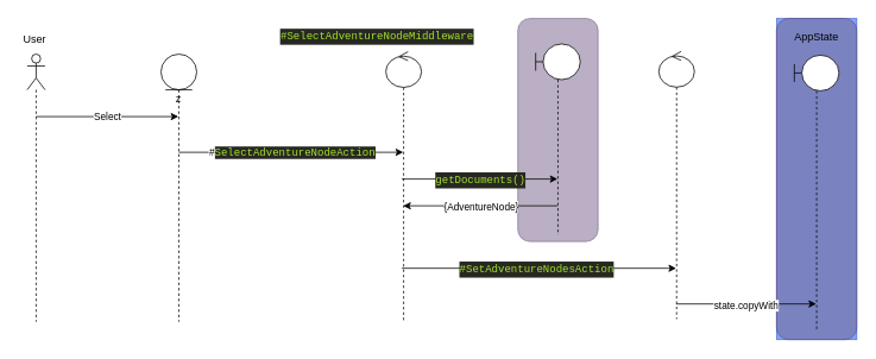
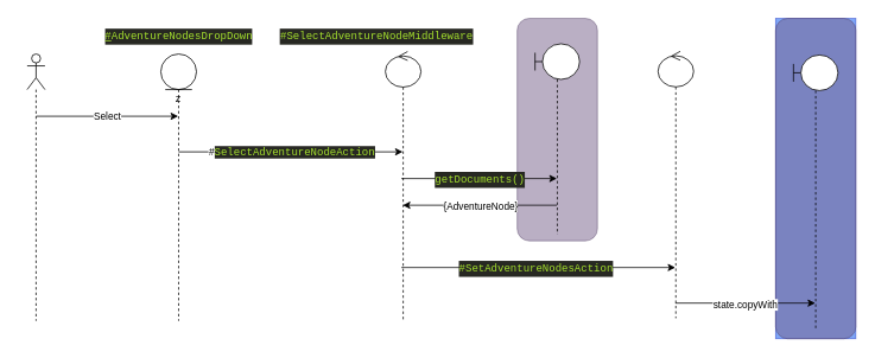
  <mxCell id="0" />
  <mxCell id="1" parent="0" />
  <mxCell id="2" value="" style="group;fillColor=#0050ef;strokeColor=#001DBC;strokeWidth=1;opacity=50;fontColor=#ffffff;" vertex="1" connectable="0" parent="1"><mxGeometry x="870" width="90" height="360" as="geometry" y="20" /></mxCell>
  <mxCell id="3" value="" style="rounded=1;whiteSpace=wrap;html=1;fillColor=#76608a;strokeColor=#432D57;fontColor=#ffffff;opacity=50;" vertex="1" parent="2"><mxGeometry width="90" height="360" as="geometry" /></mxCell>
  <mxCell id="4" value="" style="group" vertex="1" connectable="0" parent="2"><mxGeometry x="20" y="10.286" width="50" height="339.429" as="geometry" /></mxCell>
  <mxCell id="5" value="" style="shape=umlLifeline;participant=umlBoundary;perimeter=lifelinePerimeter;whiteSpace=wrap;html=1;container=1;collapsible=0;recursiveResize=0;verticalAlign=top;spacingTop=36;outlineConnect=0;" vertex="1" parent="4"><mxGeometry y="30.857" width="50" height="308.571" as="geometry" /></mxCell>
- <mxCell id="6" value="AppState" style="text;html=1;strokeColor=none;fillColor=none;align=center;verticalAlign=middle;whiteSpace=wrap;rounded=0;" vertex="1" parent="4"><mxGeometry x="5" width="40" height="20.571" as="geometry" /></mxCell>
  <mxCell id="7" value="&lt;div style=&quot;text-align: left&quot;&gt;&lt;span&gt;&lt;font face=&quot;helvetica&quot;&gt;z&lt;/font&gt;&lt;/span&gt;&lt;/div&gt;" style="shape=umlLifeline;participant=umlEntity;perimeter=lifelinePerimeter;whiteSpace=wrap;html=1;container=1;collapsible=0;recursiveResize=0;verticalAlign=top;spacingTop=36;outlineConnect=0;" vertex="1" parent="1"><mxGeometry x="180" y="60" width="40" height="300" as="geometry" /></mxCell>
  <mxCell id="8" value="" style="endArrow=classic;html=1;" edge="1" parent="7" target="20"><mxGeometry relative="1" as="geometry"><mxPoint x="20" y="110" as="sourcePoint" /><mxPoint x="120" y="110" as="targetPoint" /></mxGeometry></mxCell>
  <mxCell id="9" value="#&lt;span style=&quot;color: rgb(166 , 226 , 46) ; background-color: rgb(39 , 40 , 34) ; font-family: &amp;#34;menlo&amp;#34; , &amp;#34;monaco&amp;#34; , &amp;#34;courier new&amp;#34; , monospace ; font-size: 12px&quot;&gt;SelectAdventureNodeAction&lt;/span&gt;" style="edgeLabel;resizable=0;html=1;align=center;verticalAlign=middle;" connectable="0" vertex="1" parent="8"><mxGeometry relative="1" as="geometry" /></mxCell>
  <mxCell id="10" value="" style="endArrow=classic;html=1;" edge="1" parent="1" target="7"><mxGeometry relative="1" as="geometry"><mxPoint x="40" y="130" as="sourcePoint" /><mxPoint x="159.5" y="130" as="targetPoint" /></mxGeometry></mxCell>
  <mxCell id="11" value="Select" style="edgeLabel;resizable=0;html=1;align=center;verticalAlign=middle;" connectable="0" vertex="1" parent="10"><mxGeometry relative="1" as="geometry" /></mxCell>
  <mxCell id="12" value="" style="group" vertex="1" connectable="0" parent="1"><mxGeometry x="580" width="90" height="250" as="geometry" y="20" /></mxCell>
  <mxCell id="13" value="" style="rounded=1;whiteSpace=wrap;html=1;fillColor=#76608a;strokeColor=#432D57;fontColor=#ffffff;opacity=50;" vertex="1" parent="12"><mxGeometry width="90" height="250" as="geometry" /></mxCell>
  <mxCell id="14" value="" style="group" vertex="1" connectable="0" parent="12"><mxGeometry x="20" y="7.143" width="50" height="235.714" as="geometry" /></mxCell>
  <mxCell id="15" value="" style="shape=umlLifeline;participant=umlBoundary;perimeter=lifelinePerimeter;whiteSpace=wrap;html=1;container=1;collapsible=0;recursiveResize=0;verticalAlign=top;spacingTop=36;outlineConnect=0;" vertex="1" parent="14"><mxGeometry y="21.429" width="50" height="214.286" as="geometry" /></mxCell>
  <mxCell id="16" value="" style="group" vertex="1" connectable="0" parent="1"><mxGeometry x="20" y="30" width="60" height="330" as="geometry" /></mxCell>
  <mxCell id="17" value="" style="shape=umlLifeline;participant=umlActor;perimeter=lifelinePerimeter;whiteSpace=wrap;html=1;container=1;collapsible=0;recursiveResize=0;verticalAlign=top;spacingTop=36;outlineConnect=0;" vertex="1" parent="16"><mxGeometry x="10" y="30" width="20" height="300" as="geometry" /></mxCell>
- <mxCell id="18" value="User" style="text;strokeColor=none;fillColor=none;align=left;verticalAlign=top;spacingLeft=4;spacingRight=4;overflow=hidden;rotatable=0;points=[[0,0.5],[1,0.5]];portConstraint=eastwest;" vertex="1" parent="16"><mxGeometry width="60" height="26" as="geometry" /></mxCell>
+ <mxCell id="19" value="&lt;div style=&quot;color: rgb(248 , 248 , 242) ; background-color: rgb(39 , 40 , 34) ; font-family: &amp;#34;menlo&amp;#34; , &amp;#34;monaco&amp;#34; , &amp;#34;courier new&amp;#34; , monospace ; font-weight: normal ; font-size: 12px ; line-height: 18px&quot;&gt;&lt;div&gt;&lt;span style=&quot;color: #a6e22e ; text-decoration: underline&quot;&gt;#&lt;/span&gt;&lt;span style=&quot;color: rgb(166 , 226 , 46) ; font-family: &amp;#34;menlo&amp;#34; , &amp;#34;monaco&amp;#34; , &amp;#34;courier new&amp;#34; , monospace&quot;&gt;AdventureNodesDropDown&lt;/span&gt;&lt;/div&gt;&lt;/div&gt;" style="text;html=1;align=center;verticalAlign=middle;resizable=0;points=[];autosize=1;strokeColor=none;" vertex="1" parent="1"><mxGeometry x="110" y="30" width="180" height="20" as="geometry" /></mxCell>
  <mxCell id="20" value="" style="shape=umlLifeline;participant=umlControl;perimeter=lifelinePerimeter;whiteSpace=wrap;html=1;container=1;collapsible=0;recursiveResize=0;verticalAlign=top;spacingTop=36;outlineConnect=0;" vertex="1" parent="1"><mxGeometry x="432" y="57.248" width="40" height="302.752" as="geometry" /></mxCell>
  <mxCell id="21" value="" style="endArrow=classic;html=1;" edge="1" parent="20" target="15"><mxGeometry relative="1" as="geometry"><mxPoint x="18" y="142.752" as="sourcePoint" /><mxPoint x="118" y="142.752" as="targetPoint" /></mxGeometry></mxCell>
  <mxCell id="22" value="&lt;div style=&quot;color: rgb(248 , 248 , 242) ; background-color: rgb(39 , 40 , 34) ; font-family: &amp;#34;menlo&amp;#34; , &amp;#34;monaco&amp;#34; , &amp;#34;courier new&amp;#34; , monospace ; font-weight: normal ; font-size: 12px ; line-height: 18px&quot;&gt;&lt;div&gt;&lt;span style=&quot;color: rgb(166 , 226 , 46) ; font-family: &amp;#34;menlo&amp;#34; , &amp;#34;monaco&amp;#34; , &amp;#34;courier new&amp;#34; , monospace&quot;&gt;getDocuments&lt;/span&gt;&lt;span style=&quot;color: #a6e22e&quot;&gt;()&lt;/span&gt;&lt;/div&gt;&lt;/div&gt;" style="edgeLabel;resizable=0;html=1;align=center;verticalAlign=middle;" connectable="0" vertex="1" parent="21"><mxGeometry relative="1" as="geometry" /></mxCell>
  <mxCell id="23" value="" style="endArrow=classic;html=1;" edge="1" parent="20" target="28"><mxGeometry relative="1" as="geometry"><mxPoint x="18" y="242.752" as="sourcePoint" /><mxPoint x="118" y="242.752" as="targetPoint" /></mxGeometry></mxCell>
  <mxCell id="24" value="Label" style="edgeLabel;resizable=0;html=1;align=center;verticalAlign=middle;" connectable="0" vertex="1" parent="23"><mxGeometry relative="1" as="geometry" /></mxCell>
  <mxCell id="25" value="&lt;div style=&quot;background-color: rgb(39 , 40 , 34) ; font-family: &amp;#34;menlo&amp;#34; , &amp;#34;monaco&amp;#34; , &amp;#34;courier new&amp;#34; , monospace ; line-height: 18px&quot;&gt;&lt;font color=&quot;#a6e22e&quot;&gt;#&lt;/font&gt;&lt;span style=&quot;color: rgb(166 , 226 , 46) ; font-family: &amp;#34;menlo&amp;#34; , &amp;#34;monaco&amp;#34; , &amp;#34;courier new&amp;#34; , monospace&quot;&gt;SelectAdventureNodeMiddleware&lt;/span&gt;&lt;/div&gt;" style="text;html=1;align=center;verticalAlign=middle;resizable=0;points=[];autosize=1;strokeColor=none;" vertex="1" parent="1"><mxGeometry x="307" y="30" width="230" height="20" as="geometry" /></mxCell>
  <mxCell id="26" style="edgeStyle=none;html=1;" edge="1" parent="1" source="28" target="5"><mxGeometry relative="1" as="geometry"><Array as="points"><mxPoint x="860" y="340" /></Array></mxGeometry></mxCell>
  <mxCell id="27" value="state.copyWith" style="edgeLabel;html=1;align=center;verticalAlign=middle;resizable=0;points=[];" vertex="1" connectable="0" parent="26"><mxGeometry x="-0.025" y="-1" relative="1" as="geometry"><mxPoint x="1" as="offset" /></mxGeometry></mxCell>
  <mxCell id="28" value="" style="shape=umlLifeline;participant=umlControl;perimeter=lifelinePerimeter;whiteSpace=wrap;html=1;container=1;collapsible=0;recursiveResize=0;verticalAlign=top;spacingTop=36;outlineConnect=0;" vertex="1" parent="1"><mxGeometry x="738" y="57" width="40" height="300" as="geometry" /></mxCell>
  <mxCell id="29" value="" style="endArrow=classic;html=1;" edge="1" parent="1" source="15" target="20"><mxGeometry relative="1" as="geometry"><mxPoint x="400" y="210" as="sourcePoint" /><mxPoint x="500" y="230" as="targetPoint" /><Array as="points"><mxPoint x="530" y="230" /></Array></mxGeometry></mxCell>
  <mxCell id="30" value="{AdventureNode}" style="edgeLabel;resizable=0;html=1;align=center;verticalAlign=middle;" connectable="0" vertex="1" parent="29"><mxGeometry relative="1" as="geometry"><mxPoint x="1" as="offset" /></mxGeometry></mxCell>
  <mxCell id="31" value="&lt;div style=&quot;color: rgb(248 , 248 , 242) ; background-color: rgb(39 , 40 , 34) ; font-family: &amp;#34;menlo&amp;#34; , &amp;#34;monaco&amp;#34; , &amp;#34;courier new&amp;#34; , monospace ; font-size: 12px ; line-height: 18px&quot;&gt;&lt;span style=&quot;color: rgb(166 , 226 , 46)&quot;&gt;#SetAdventureNodesAction&lt;/span&gt;&lt;/div&gt;" style="edgeLabel;resizable=0;html=1;align=center;verticalAlign=middle;" connectable="0" vertex="1" parent="1"><mxGeometry x="600" y="300" as="geometry" /></mxCell>
